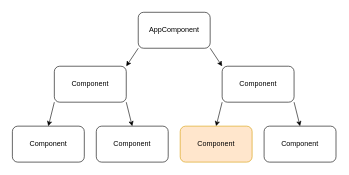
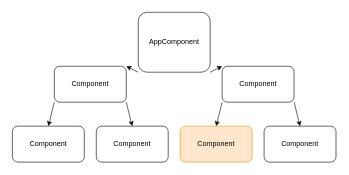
  <mxCell id="0" />
  <mxCell id="1" parent="0" />
  <mxCell id="2" style="rounded=0;orthogonalLoop=1;jettySize=auto;html=1;exitX=0;exitY=1;exitDx=0;exitDy=0;entryX=1;entryY=0;entryDx=0;entryDy=0;" parent="1" source="4" target="7" edge="1"><mxGeometry relative="1" as="geometry" /></mxCell>
  <mxCell id="3" style="edgeStyle=none;rounded=0;orthogonalLoop=1;jettySize=auto;html=1;exitX=1;exitY=1;exitDx=0;exitDy=0;entryX=0;entryY=0;entryDx=0;entryDy=0;" parent="1" source="4" target="12" edge="1"><mxGeometry relative="1" as="geometry" /></mxCell>
- <mxCell id="4" value="AppComponent" style="rounded=1;whiteSpace=wrap;html=1;" parent="1" vertex="1"><mxGeometry x="230" y="20" width="120" height="60" as="geometry" /></mxCell>
+ <mxCell id="4" value="AppComponent" style="rounded=1;whiteSpace=wrap;html=1;" parent="1" vertex="1"><mxGeometry x="230" y="20" width="120" height="100" as="geometry" /></mxCell>
  <mxCell id="5" style="edgeStyle=none;rounded=0;orthogonalLoop=1;jettySize=auto;html=1;exitX=0;exitY=1;exitDx=0;exitDy=0;entryX=0.5;entryY=0;entryDx=0;entryDy=0;" parent="1" source="7" target="8" edge="1"><mxGeometry relative="1" as="geometry" /></mxCell>
  <mxCell id="6" style="edgeStyle=none;rounded=0;orthogonalLoop=1;jettySize=auto;html=1;exitX=1;exitY=1;exitDx=0;exitDy=0;entryX=0.5;entryY=0;entryDx=0;entryDy=0;" parent="1" source="7" target="9" edge="1"><mxGeometry relative="1" as="geometry" /></mxCell>
  <mxCell id="7" value="Component" style="rounded=1;whiteSpace=wrap;html=1;" parent="1" vertex="1"><mxGeometry x="90" y="110" width="120" height="60" as="geometry" /></mxCell>
  <mxCell id="8" value="Component" style="rounded=1;whiteSpace=wrap;html=1;" parent="1" vertex="1"><mxGeometry x="20" y="210" width="120" height="60" as="geometry" /></mxCell>
  <mxCell id="9" value="Component" style="rounded=1;whiteSpace=wrap;html=1;" parent="1" vertex="1"><mxGeometry x="160" y="210" width="120" height="60" as="geometry" /></mxCell>
  <mxCell id="10" style="edgeStyle=none;rounded=0;orthogonalLoop=1;jettySize=auto;html=1;exitX=0;exitY=1;exitDx=0;exitDy=0;entryX=0.5;entryY=0;entryDx=0;entryDy=0;" parent="1" source="12" target="13" edge="1"><mxGeometry relative="1" as="geometry" /></mxCell>
  <mxCell id="11" style="edgeStyle=none;rounded=0;orthogonalLoop=1;jettySize=auto;html=1;exitX=1;exitY=1;exitDx=0;exitDy=0;entryX=0.5;entryY=0;entryDx=0;entryDy=0;" parent="1" source="12" target="14" edge="1"><mxGeometry relative="1" as="geometry" /></mxCell>
  <mxCell id="12" value="Component" style="rounded=1;whiteSpace=wrap;html=1;" parent="1" vertex="1"><mxGeometry x="370" y="110" width="120" height="60" as="geometry" /></mxCell>
  <mxCell id="13" value="Component" style="rounded=1;whiteSpace=wrap;html=1;fillColor=#ffe6cc;strokeColor=#d79b00;" parent="1" vertex="1"><mxGeometry x="300" y="210" width="120" height="60" as="geometry" /></mxCell>
  <mxCell id="14" value="Component" style="rounded=1;whiteSpace=wrap;html=1;" parent="1" vertex="1"><mxGeometry x="440" y="210" width="120" height="60" as="geometry" /></mxCell>
